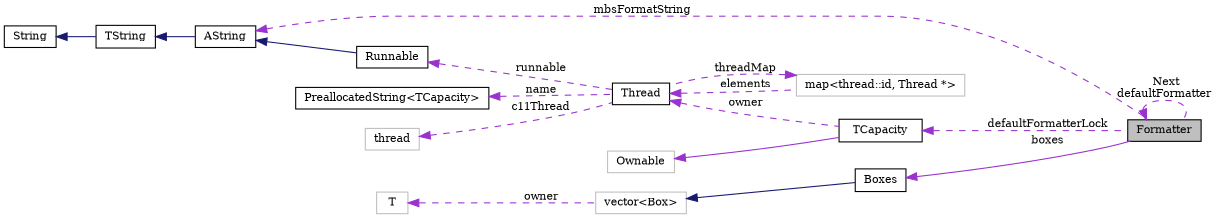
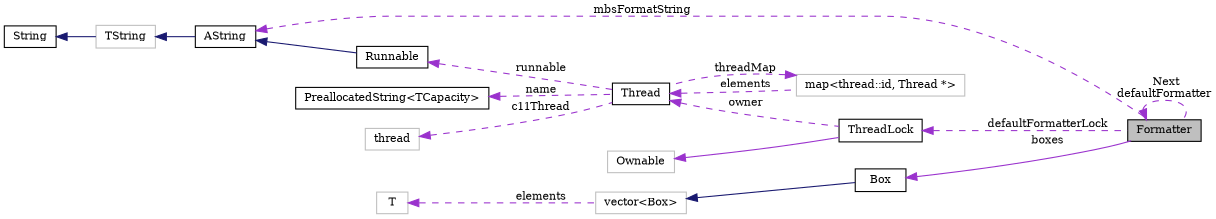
  digraph {
    fontname="DejaVu Serif"
    rankdir=LR
    node [color=black fillcolor=white fontname="DejaVu Serif" fontsize=10 shape=record style=filled]
    edge [color=darkorchid3 dir=back fontname="DejaVu Serif" fontsize=10 labelfontname=Helvetica labelfontsize=10 style=dashed]
    n1 [fillcolor=grey75 fontcolor=black height=0.2 label=Formatter width=0.4]
    n2 [color=grey75 height=0.2 label="map\<thread::id, Thread *\>" width=0.4]
    n3 [height=0.2 label=Thread width=0.4]
-   n4 [height=0.2 label=TCapacity width=0.4]
+   n4 [height=0.2 label=ThreadLock width=0.4]
    n5 [color=grey75 height=0.2 label="vector\<Box\>" width=0.4]
-   n6 [height=0.2 label=Boxes width=0.4]
+   n6 [height=0.2 label=Box width=0.4]
    n7 [height=0.2 label="PreallocatedString\<TCapacity\>" width=0.4]
    n8 [height=0.2 label=AString width=0.4]
    n9 [height=0.2 label=Runnable width=0.4]
-   n10 [height=0.2 label=TString width=0.4]
+   n10 [color=grey75 height=0.2 label=TString width=0.4]
    n11 [color=grey75 height=0.2 label=Ownable width=0.4]
    n12 [height=0.2 label=String width=0.4]
    n13 [color=grey75 height=0.2 label=thread width=0.4]
    n14 [color=grey75 height=0.2 label=T width=0.4]
    n1 -> n1 [label=" Next\ndefaultFormatter"]
    n2 -> n3 [label=" threadMap"]
    n3 -> n2 [label=" elements"]
    n3 -> n4 [label=" owner"]
    n4 -> n1 [label=" defaultFormatterLock"]
    n5 -> n6 [color=midnightblue style=solid]
    n6 -> n1 [label=" boxes" style=solid]
    n7 -> n3 [label=" name"]
    n8 -> n1 [label=" mbsFormatString"]
    n8 -> n9 [color=midnightblue style=solid]
    n9 -> n3 [label=" runnable"]
    n10 -> n8 [color=midnightblue style=solid]
    n11 -> n4 [style=solid]
    n12 -> n10 [color=midnightblue style=solid]
    n13 -> n3 [label=" c11Thread"]
-   n14 -> n5 [label=" owner"]
+   n14 -> n5 [label=" elements"]
  }
